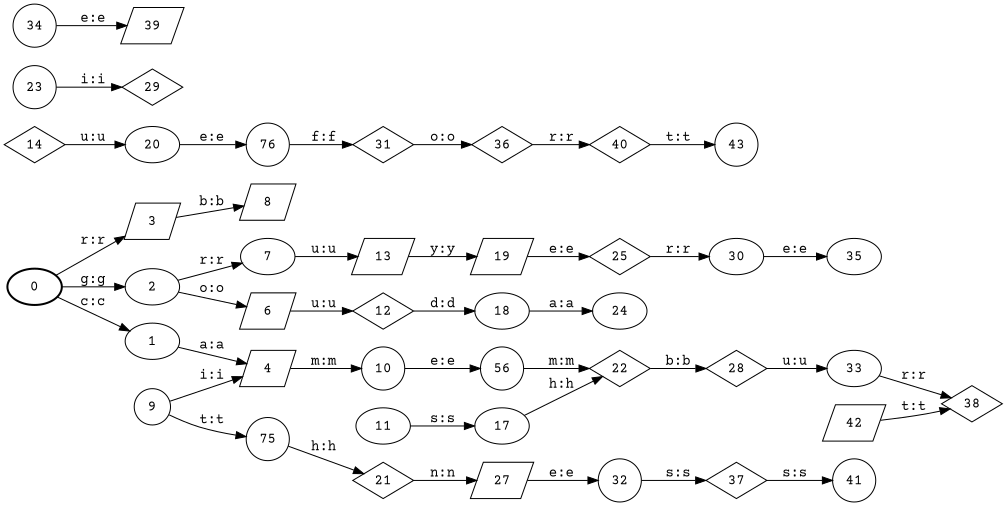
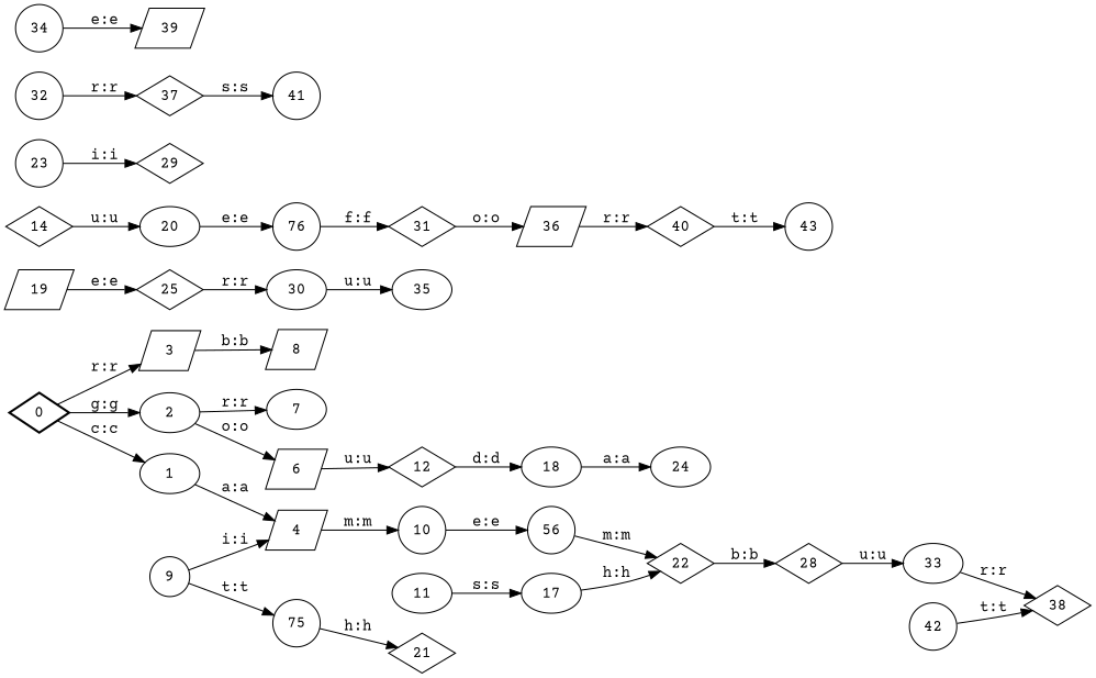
  digraph {
    fontname="Courier Prime"
    nodesep=0.25
    rankdir=LR
    ranksep=0.4
    node [fontname="Courier Prime" fontsize=14 shape=ellipse style=solid]
    edge [fontname="Courier Prime" fontsize=14]
-   n1 [label=0 style=bold]
+   n1 [label=0 shape=diamond style=bold]
    n2 [label=3 shape=parallelogram]
    n3 [label=2]
    n4 [label=1]
    n5 [label=8 shape=parallelogram]
    n6 [label=7]
    n7 [label=6 shape=parallelogram]
    n8 [label=4 shape=parallelogram]
-   n9 [label=13 shape=parallelogram]
    n10 [label=12 shape=diamond]
    n11 [label=10 shape=circle]
    n12 [label=11]
    n13 [label=17]
    n14 [label=56 shape=circle]
    n15 [label=9 shape=circle]
    n16 [label=75 shape=circle]
    n17 [label=19 shape=parallelogram]
    n18 [label=18]
    n19 [label=14 shape=diamond]
    n20 [label=20]
    n21 [label=22 shape=diamond]
    n22 [label=21 shape=diamond]
    n23 [label=24]
    n24 [label=25 shape=diamond]
    n25 [label=76 shape=circle]
-   n26 [label=27 shape=parallelogram]
    n27 [label=28 shape=diamond]
    n28 [label=23 shape=circle]
    n29 [label=29 shape=diamond]
    n30 [label=30]
    n31 [label=31 shape=diamond]
    n32 [label=32 shape=circle]
    n33 [label=33]
    n34 [label=35]
-   n35 [label=36 shape=diamond]
+   n35 [label=36 shape=parallelogram]
    n36 [label=37 shape=diamond]
    n37 [label=38 shape=diamond]
    n38 [label=34 shape=circle]
    n39 [label=39 shape=parallelogram]
    n40 [label=40 shape=diamond]
    n41 [label=41 shape=circle]
    n42 [label=43 shape=circle]
-   n43 [label=42 shape=parallelogram]
+   n43 [label=42 shape=circle]
    n1 -> n2 [label="r:r"]
    n1 -> n3 [label="g:g"]
    n1 -> n4 [label="c:c"]
    n2 -> n5 [label="b:b"]
    n3 -> n6 [label="r:r"]
    n3 -> n7 [label="o:o"]
    n4 -> n8 [label="a:a"]
-   n6 -> n9 [label="u:u"]
    n7 -> n10 [label="u:u"]
    n8 -> n11 [label="m:m"]
-   n9 -> n17 [label="y:y"]
    n10 -> n18 [label="d:d"]
    n11 -> n14 [label="e:e"]
    n12 -> n13 [label="s:s"]
    n13 -> n21 [label="h:h"]
    n14 -> n21 [label="m:m"]
    n15 -> n8 [label="i:i"]
    n15 -> n16 [label="t:t"]
    n16 -> n22 [label="h:h"]
    n17 -> n24 [label="e:e"]
    n18 -> n23 [label="a:a"]
    n19 -> n20 [label="u:u"]
    n20 -> n25 [label="e:e"]
    n21 -> n27 [label="b:b"]
-   n22 -> n26 [label="n:n"]
    n24 -> n30 [label="r:r"]
    n25 -> n31 [label="f:f"]
-   n26 -> n32 [label="e:e"]
    n27 -> n33 [label="u:u"]
    n28 -> n29 [label="i:i"]
-   n30 -> n34 [label="e:e"]
+   n30 -> n34 [label="u:u"]
    n31 -> n35 [label="o:o"]
-   n32 -> n36 [label="s:s"]
+   n32 -> n36 [label="r:r"]
    n33 -> n37 [label="r:r"]
    n35 -> n40 [label="r:r"]
    n36 -> n41 [label="s:s"]
    n38 -> n39 [label="e:e"]
    n40 -> n42 [label="t:t"]
    n43 -> n37 [label="t:t"]
  }
